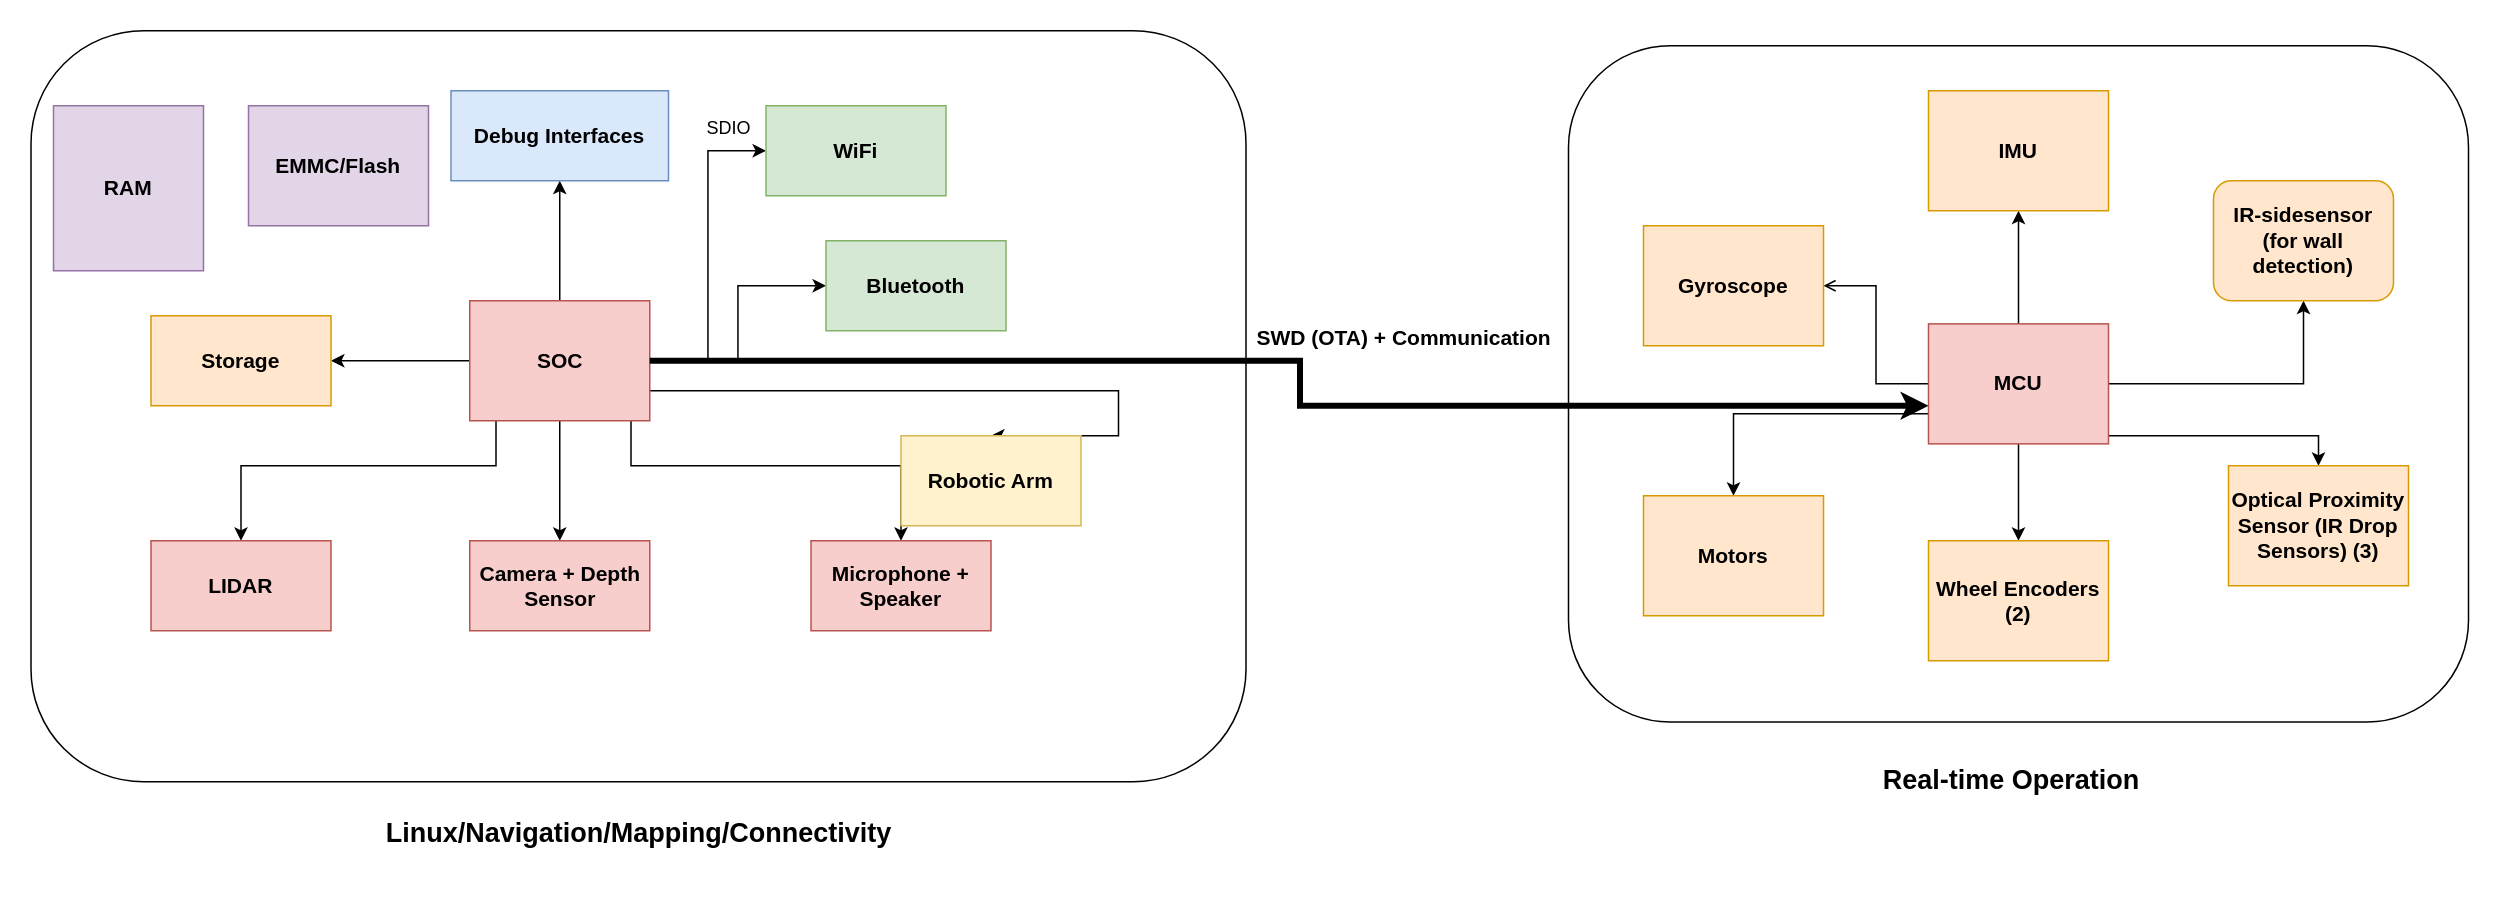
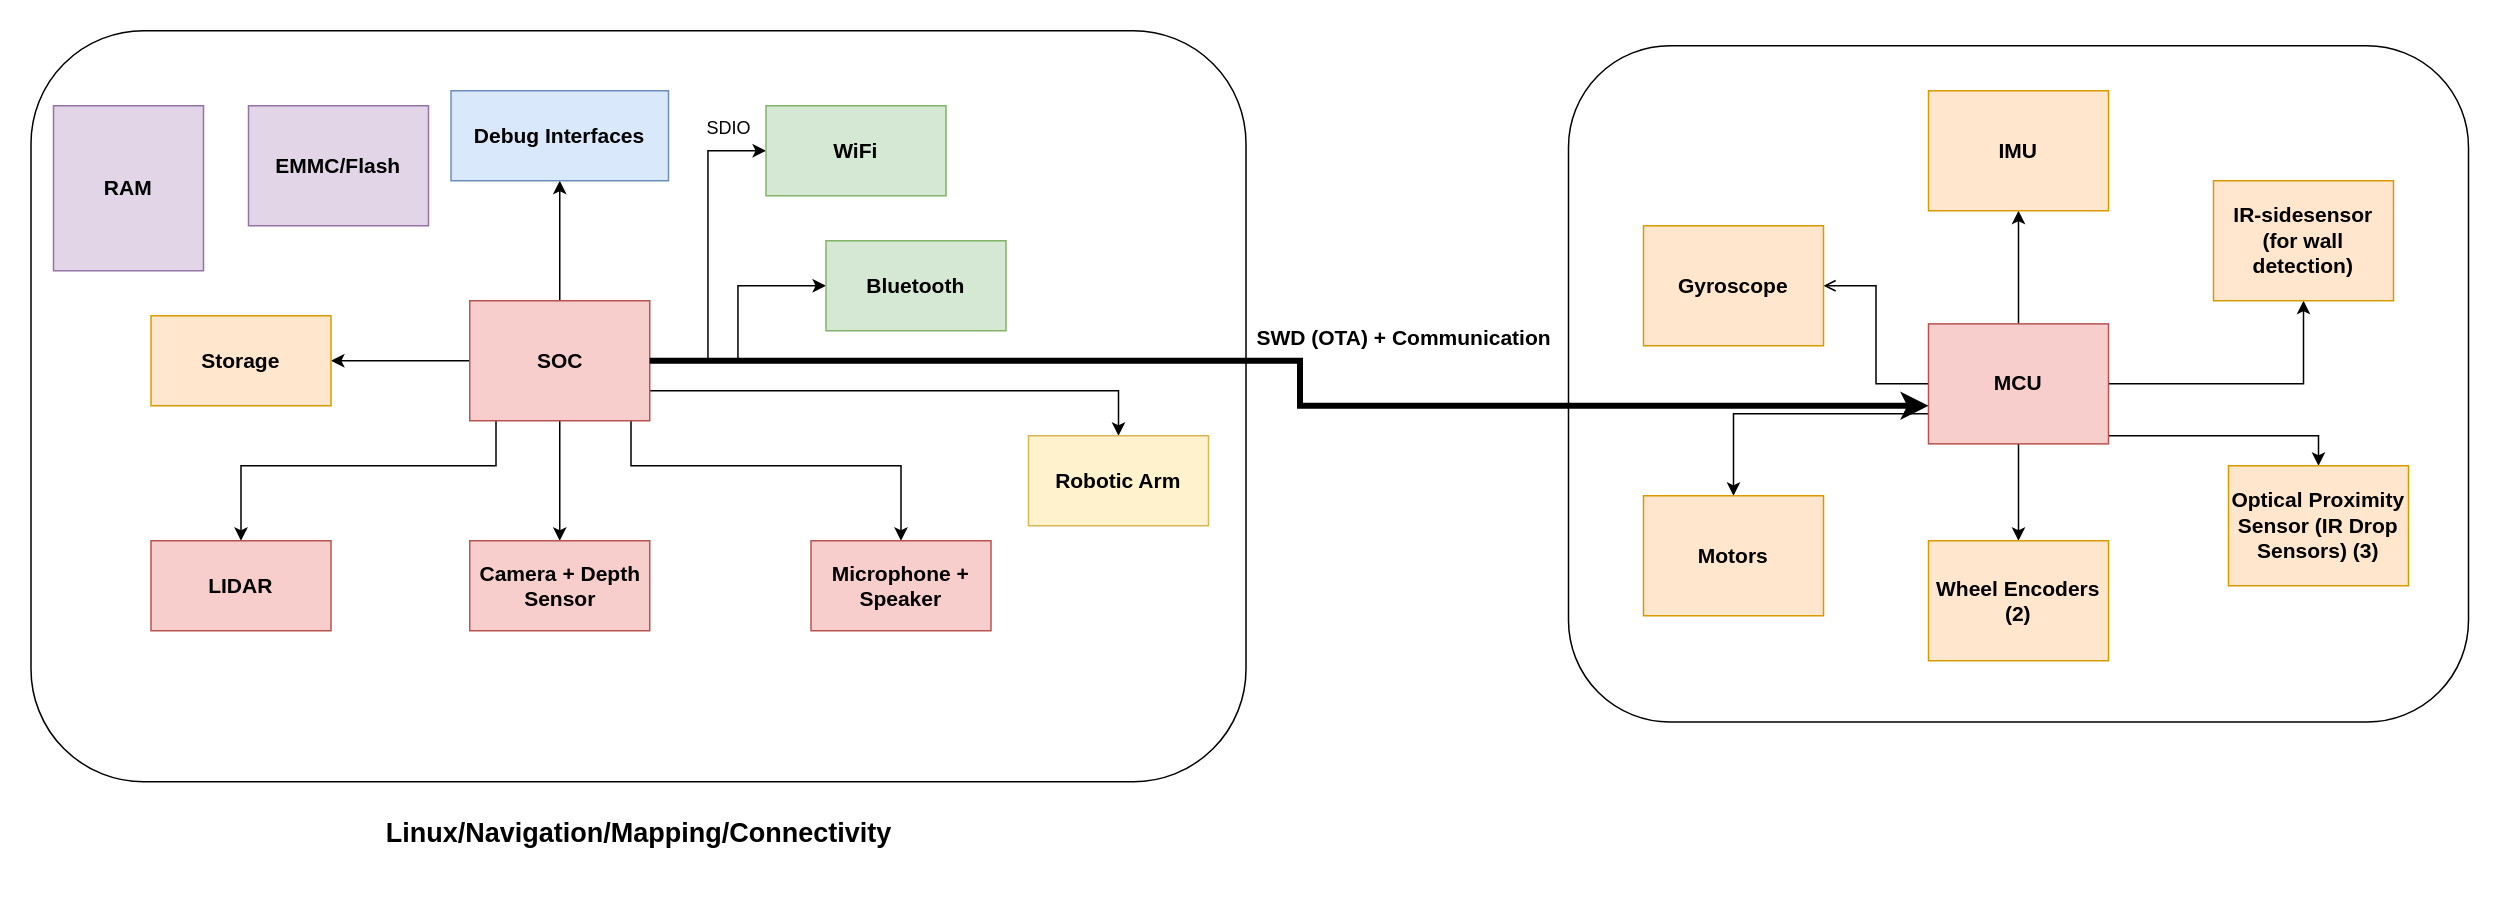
  <mxCell id="0" />
  <mxCell id="1" parent="0" />
  <mxCell id="2" value="" style="group;movable=1;resizable=1;rotatable=1;deletable=1;editable=1;locked=0;connectable=1;" vertex="1" connectable="0" parent="1"><mxGeometry x="20" y="20" width="1025" height="560" as="geometry" /></mxCell>
  <mxCell id="3" value="" style="rounded=1;whiteSpace=wrap;html=1;movable=0;resizable=0;rotatable=0;deletable=0;editable=0;locked=1;connectable=0;" vertex="1" parent="2"><mxGeometry width="810" height="500.706" as="geometry" /></mxCell>
  <mxCell id="4" value="&lt;b&gt;&lt;font style=&quot;font-size: 18px;&quot;&gt;Linux/Navigation/Mapping/Connectivity&lt;/font&gt;&lt;/b&gt;" style="text;html=1;align=center;verticalAlign=middle;resizable=0;points=[];autosize=1;strokeColor=none;fillColor=none;" vertex="1" parent="2"><mxGeometry x="224.998" y="515.004" width="360" height="40" as="geometry" /></mxCell>
  <mxCell id="5" style="edgeStyle=orthogonalEdgeStyle;rounded=0;orthogonalLoop=1;jettySize=auto;html=1;entryX=0.5;entryY=1;entryDx=0;entryDy=0;" edge="1" parent="2" source="13" target="14"><mxGeometry relative="1" as="geometry" /></mxCell>
  <mxCell id="6" style="edgeStyle=orthogonalEdgeStyle;rounded=0;orthogonalLoop=1;jettySize=auto;html=1;entryX=0;entryY=0.5;entryDx=0;entryDy=0;" edge="1" parent="2" source="13" target="19"><mxGeometry relative="1" as="geometry" /></mxCell>
  <mxCell id="7" style="edgeStyle=orthogonalEdgeStyle;rounded=0;orthogonalLoop=1;jettySize=auto;html=1;entryX=0;entryY=0.5;entryDx=0;entryDy=0;" edge="1" parent="2" source="13" target="20"><mxGeometry relative="1" as="geometry" /></mxCell>
  <mxCell id="8" style="edgeStyle=orthogonalEdgeStyle;rounded=0;orthogonalLoop=1;jettySize=auto;html=1;" edge="1" parent="2" source="13" target="17"><mxGeometry relative="1" as="geometry" /></mxCell>
  <mxCell id="9" style="edgeStyle=orthogonalEdgeStyle;rounded=0;orthogonalLoop=1;jettySize=auto;html=1;entryX=0.5;entryY=0;entryDx=0;entryDy=0;" edge="1" parent="2" source="13" target="18"><mxGeometry relative="1" as="geometry"><Array as="points"><mxPoint x="400" y="290" /><mxPoint x="580" y="290" /></Array></mxGeometry></mxCell>
  <mxCell id="10" style="edgeStyle=orthogonalEdgeStyle;rounded=0;orthogonalLoop=1;jettySize=auto;html=1;" edge="1" parent="2" source="13" target="16"><mxGeometry relative="1" as="geometry"><Array as="points"><mxPoint x="310" y="290" /><mxPoint x="140" y="290" /></Array></mxGeometry></mxCell>
  <mxCell id="11" value="" style="edgeStyle=orthogonalEdgeStyle;rounded=0;orthogonalLoop=1;jettySize=auto;html=1;" edge="1" parent="2" source="13" target="15"><mxGeometry relative="1" as="geometry" /></mxCell>
  <mxCell id="12" style="edgeStyle=orthogonalEdgeStyle;rounded=0;orthogonalLoop=1;jettySize=auto;html=1;entryX=0.5;entryY=0;entryDx=0;entryDy=0;" edge="1" parent="2" source="13" target="25"><mxGeometry relative="1" as="geometry"><Array as="points"><mxPoint x="725" y="240" /></Array></mxGeometry></mxCell>
  <mxCell id="13" value="&lt;font style=&quot;font-size: 14px;&quot;&gt;&lt;b&gt;SOC&lt;/b&gt;&lt;/font&gt;" style="rounded=0;whiteSpace=wrap;html=1;fillColor=#f8cecc;strokeColor=#b85450;movable=1;resizable=1;rotatable=1;deletable=1;editable=1;locked=0;connectable=1;" vertex="1" parent="2"><mxGeometry x="292.5" y="180" width="120" height="80" as="geometry" /></mxCell>
  <mxCell id="14" value="&lt;font style=&quot;font-size: 14px;&quot;&gt;&lt;b&gt;Debug Interfaces&lt;/b&gt;&lt;/font&gt;" style="rounded=0;whiteSpace=wrap;html=1;fillColor=#dae8fc;strokeColor=#6c8ebf;" vertex="1" parent="2"><mxGeometry x="280" y="40" width="145" height="60" as="geometry" /></mxCell>
  <mxCell id="15" value="&lt;font style=&quot;font-size: 14px;&quot;&gt;&lt;b&gt;Storage&lt;/b&gt;&lt;/font&gt;" style="rounded=0;whiteSpace=wrap;html=1;fillColor=#ffe6cc;strokeColor=#d79b00;" vertex="1" parent="2"><mxGeometry x="80" y="190" width="120" height="60" as="geometry" /></mxCell>
  <mxCell id="16" value="&lt;font style=&quot;font-size: 14px;&quot;&gt;&lt;b&gt;LIDAR&lt;/b&gt;&lt;/font&gt;" style="rounded=0;whiteSpace=wrap;html=1;fillColor=#f8cecc;strokeColor=#b85450;" vertex="1" parent="2"><mxGeometry x="80" y="340" width="120" height="60" as="geometry" /></mxCell>
  <mxCell id="17" value="&lt;font style=&quot;font-size: 14px;&quot;&gt;&lt;b&gt;Camera + Depth Sensor&lt;/b&gt;&lt;/font&gt;" style="rounded=0;whiteSpace=wrap;html=1;fillColor=#f8cecc;strokeColor=#b85450;" vertex="1" parent="2"><mxGeometry x="292.5" y="340" width="120" height="60" as="geometry" /></mxCell>
  <mxCell id="18" value="&lt;font style=&quot;font-size: 14px;&quot;&gt;&lt;b&gt;Microphone + Speaker&lt;/b&gt;&lt;/font&gt;" style="rounded=0;whiteSpace=wrap;html=1;fillColor=#f8cecc;strokeColor=#b85450;" vertex="1" parent="2"><mxGeometry x="520" y="340" width="120" height="60" as="geometry" /></mxCell>
  <mxCell id="19" value="&lt;font style=&quot;font-size: 14px;&quot;&gt;&lt;b&gt;Bluetooth&lt;/b&gt;&lt;/font&gt;" style="rounded=0;whiteSpace=wrap;html=1;fillColor=#d5e8d4;strokeColor=#82b366;" vertex="1" parent="2"><mxGeometry x="530" y="140" width="120" height="60" as="geometry" /></mxCell>
  <mxCell id="20" value="&lt;font style=&quot;font-size: 14px;&quot;&gt;&lt;b&gt;WiFi&lt;/b&gt;&lt;/font&gt;" style="rounded=0;whiteSpace=wrap;html=1;fillColor=#d5e8d4;strokeColor=#82b366;" vertex="1" parent="2"><mxGeometry x="490" y="50" width="120" height="60" as="geometry" /></mxCell>
  <mxCell id="21" value="SDIO" style="text;html=1;align=center;verticalAlign=middle;resizable=0;points=[];autosize=1;strokeColor=none;fillColor=none;" vertex="1" parent="2"><mxGeometry x="440" y="50" width="50" height="30" as="geometry" /></mxCell>
  <mxCell id="22" value="&lt;font style=&quot;font-size: 14px;&quot;&gt;&lt;b&gt;EMMC/Flash&lt;/b&gt;&lt;/font&gt;" style="rounded=0;whiteSpace=wrap;html=1;fillColor=#e1d5e7;strokeColor=#9673a6;movable=1;resizable=1;rotatable=1;deletable=1;editable=1;locked=0;connectable=1;" vertex="1" parent="2"><mxGeometry x="145" y="50.0" width="120" height="80" as="geometry" /></mxCell>
  <mxCell id="23" value="&lt;font style=&quot;font-size: 14px;&quot;&gt;&lt;b&gt;RAM&lt;/b&gt;&lt;/font&gt;" style="rounded=0;whiteSpace=wrap;html=1;fillColor=#e1d5e7;strokeColor=#9673a6;movable=1;resizable=1;rotatable=1;deletable=1;editable=1;locked=0;connectable=1;" vertex="1" parent="2"><mxGeometry x="15" y="50.0" width="100" height="110" as="geometry" /></mxCell>
  <mxCell id="24" value="&lt;font style=&quot;font-size: 14px;&quot;&gt;SWD (OTA) + Communication&lt;/font&gt;" style="text;html=1;align=center;verticalAlign=middle;resizable=0;points=[];autosize=1;strokeColor=none;fillColor=none;fontStyle=1" vertex="1" parent="2"><mxGeometry x="810" y="190" width="210" height="30" as="geometry" /></mxCell>
- <mxCell id="25" value="&lt;font style=&quot;font-size: 14px;&quot;&gt;&lt;b&gt;Robotic Arm&lt;/b&gt;&lt;/font&gt;" style="rounded=0;whiteSpace=wrap;html=1;fillColor=#fff2cc;strokeColor=#d6b656;" vertex="1" parent="2"><mxGeometry x="580" y="270" width="120" height="60" as="geometry" /></mxCell>
+ <mxCell id="25" value="&lt;font style=&quot;font-size: 14px;&quot;&gt;&lt;b&gt;Robotic Arm&lt;/b&gt;&lt;/font&gt;" style="rounded=0;whiteSpace=wrap;html=1;fillColor=#fff2cc;strokeColor=#d6b656;" vertex="1" parent="2"><mxGeometry x="665" y="270" width="120" height="60" as="geometry" /></mxCell>
  <mxCell id="26" value="" style="rounded=1;whiteSpace=wrap;html=1;" vertex="1" parent="1"><mxGeometry x="1045" y="30" width="600" height="450.82" as="geometry" /></mxCell>
- <mxCell id="27" value="&lt;b&gt;&lt;font style=&quot;font-size: 18px;&quot;&gt;Real-time Operation&lt;/font&gt;&lt;/b&gt;" style="text;html=1;align=center;verticalAlign=middle;resizable=0;points=[];autosize=1;strokeColor=none;fillColor=none;" vertex="1" parent="1"><mxGeometry x="1245.005" y="500.001" width="190" height="40" as="geometry" /></mxCell>
  <mxCell id="28" value="" style="edgeStyle=orthogonalEdgeStyle;rounded=0;orthogonalLoop=1;jettySize=auto;html=1;" edge="1" parent="1" source="34" target="40"><mxGeometry relative="1" as="geometry" /></mxCell>
  <mxCell id="29" value="" style="edgeStyle=orthogonalEdgeStyle;rounded=0;orthogonalLoop=1;jettySize=auto;html=1;endArrow=open;" edge="1" parent="1" source="34" target="39"><mxGeometry relative="1" as="geometry" /></mxCell>
  <mxCell id="30" value="" style="edgeStyle=orthogonalEdgeStyle;rounded=0;orthogonalLoop=1;jettySize=auto;html=1;exitX=0;exitY=0.75;exitDx=0;exitDy=0;entryX=0.5;entryY=0;entryDx=0;entryDy=0;" edge="1" parent="1" source="34" target="35"><mxGeometry relative="1" as="geometry"><mxPoint x="1285" y="330.005" as="sourcePoint" /><mxPoint x="1215" y="264.63" as="targetPoint" /></mxGeometry></mxCell>
  <mxCell id="31" value="" style="edgeStyle=orthogonalEdgeStyle;rounded=0;orthogonalLoop=1;jettySize=auto;html=1;" edge="1" parent="1" source="34" target="36"><mxGeometry relative="1" as="geometry" /></mxCell>
  <mxCell id="32" value="" style="edgeStyle=orthogonalEdgeStyle;rounded=0;orthogonalLoop=1;jettySize=auto;html=1;" edge="1" parent="1" source="34" target="38"><mxGeometry relative="1" as="geometry" /></mxCell>
  <mxCell id="33" style="edgeStyle=orthogonalEdgeStyle;rounded=0;orthogonalLoop=1;jettySize=auto;html=1;" edge="1" parent="1" source="34" target="37"><mxGeometry relative="1" as="geometry"><Array as="points"><mxPoint x="1545" y="290" /></Array></mxGeometry></mxCell>
  <mxCell id="34" value="&lt;font style=&quot;font-size: 14px;&quot;&gt;&lt;b&gt;MCU&lt;/b&gt;&lt;/font&gt;" style="rounded=0;whiteSpace=wrap;html=1;fillColor=#f8cecc;strokeColor=#b85450;movable=1;resizable=1;rotatable=1;deletable=1;editable=1;locked=0;connectable=1;" vertex="1" parent="1"><mxGeometry x="1285" y="215.41" width="120" height="80" as="geometry" /></mxCell>
  <mxCell id="35" value="&lt;font style=&quot;font-size: 14px;&quot;&gt;&lt;b&gt;Motors&lt;/b&gt;&lt;/font&gt;" style="rounded=0;whiteSpace=wrap;html=1;fillColor=#ffe6cc;strokeColor=#d79b00;movable=1;resizable=1;rotatable=1;deletable=1;editable=1;locked=0;connectable=1;" vertex="1" parent="1"><mxGeometry x="1095" y="330" width="120" height="80" as="geometry" /></mxCell>
  <mxCell id="36" value="&lt;font style=&quot;font-size: 14px;&quot;&gt;&lt;b&gt;Wheel Encoders (2)&lt;/b&gt;&lt;/font&gt;" style="rounded=0;whiteSpace=wrap;html=1;fillColor=#ffe6cc;strokeColor=#d79b00;movable=1;resizable=1;rotatable=1;deletable=1;editable=1;locked=0;connectable=1;" vertex="1" parent="1"><mxGeometry x="1285" y="360" width="120" height="80" as="geometry" /></mxCell>
  <mxCell id="37" value="&lt;span style=&quot;font-size: 14px;&quot;&gt;&lt;b&gt;Optical Proximity Sensor (IR Drop Sensors) (3)&lt;/b&gt;&lt;/span&gt;" style="rounded=0;whiteSpace=wrap;html=1;fillColor=#ffe6cc;strokeColor=#d79b00;movable=1;resizable=1;rotatable=1;deletable=1;editable=1;locked=0;connectable=1;" vertex="1" parent="1"><mxGeometry x="1485" y="310" width="120" height="80" as="geometry" /></mxCell>
- <mxCell id="38" value="&lt;span style=&quot;font-family: Arial, sans-serif; font-size: 14px; font-weight: 700; text-align: left;&quot;&gt;IR-sidesensor (for wall detection)&lt;/span&gt;" style="whiteSpace=wrap;html=1;fillColor=#ffe6cc;strokeColor=#d79b00;movable=1;resizable=1;rotatable=1;deletable=1;editable=1;locked=0;connectable=1;rounded=1;" vertex="1" parent="1"><mxGeometry x="1475" y="120" width="120" height="80" as="geometry" /></mxCell>
+ <mxCell id="38" value="&lt;span style=&quot;font-family: Arial, sans-serif; font-size: 14px; font-weight: 700; text-align: left;&quot;&gt;IR-sidesensor (for wall detection)&lt;/span&gt;" style="rounded=0;whiteSpace=wrap;html=1;fillColor=#ffe6cc;strokeColor=#d79b00;movable=1;resizable=1;rotatable=1;deletable=1;editable=1;locked=0;connectable=1;" vertex="1" parent="1"><mxGeometry x="1475" y="120" width="120" height="80" as="geometry" /></mxCell>
  <mxCell id="39" value="&lt;font style=&quot;font-size: 14px;&quot;&gt;&lt;b&gt;Gyroscope&lt;/b&gt;&lt;/font&gt;" style="rounded=0;whiteSpace=wrap;html=1;fillColor=#ffe6cc;strokeColor=#d79b00;movable=1;resizable=1;rotatable=1;deletable=1;editable=1;locked=0;connectable=1;" vertex="1" parent="1"><mxGeometry x="1095" y="150" width="120" height="80" as="geometry" /></mxCell>
  <mxCell id="40" value="&lt;font style=&quot;font-size: 14px;&quot;&gt;&lt;b&gt;IMU&lt;/b&gt;&lt;/font&gt;" style="rounded=0;whiteSpace=wrap;html=1;fillColor=#ffe6cc;strokeColor=#d79b00;movable=1;resizable=1;rotatable=1;deletable=1;editable=1;locked=0;connectable=1;" vertex="1" parent="1"><mxGeometry x="1285" y="60" width="120" height="80" as="geometry" /></mxCell>
  <mxCell id="41" style="edgeStyle=orthogonalEdgeStyle;rounded=0;orthogonalLoop=1;jettySize=auto;html=1;strokeWidth=4;" edge="1" parent="1" source="13" target="34"><mxGeometry relative="1" as="geometry"><Array as="points"><mxPoint x="866" y="240" /><mxPoint x="866" y="270" /></Array></mxGeometry></mxCell>
